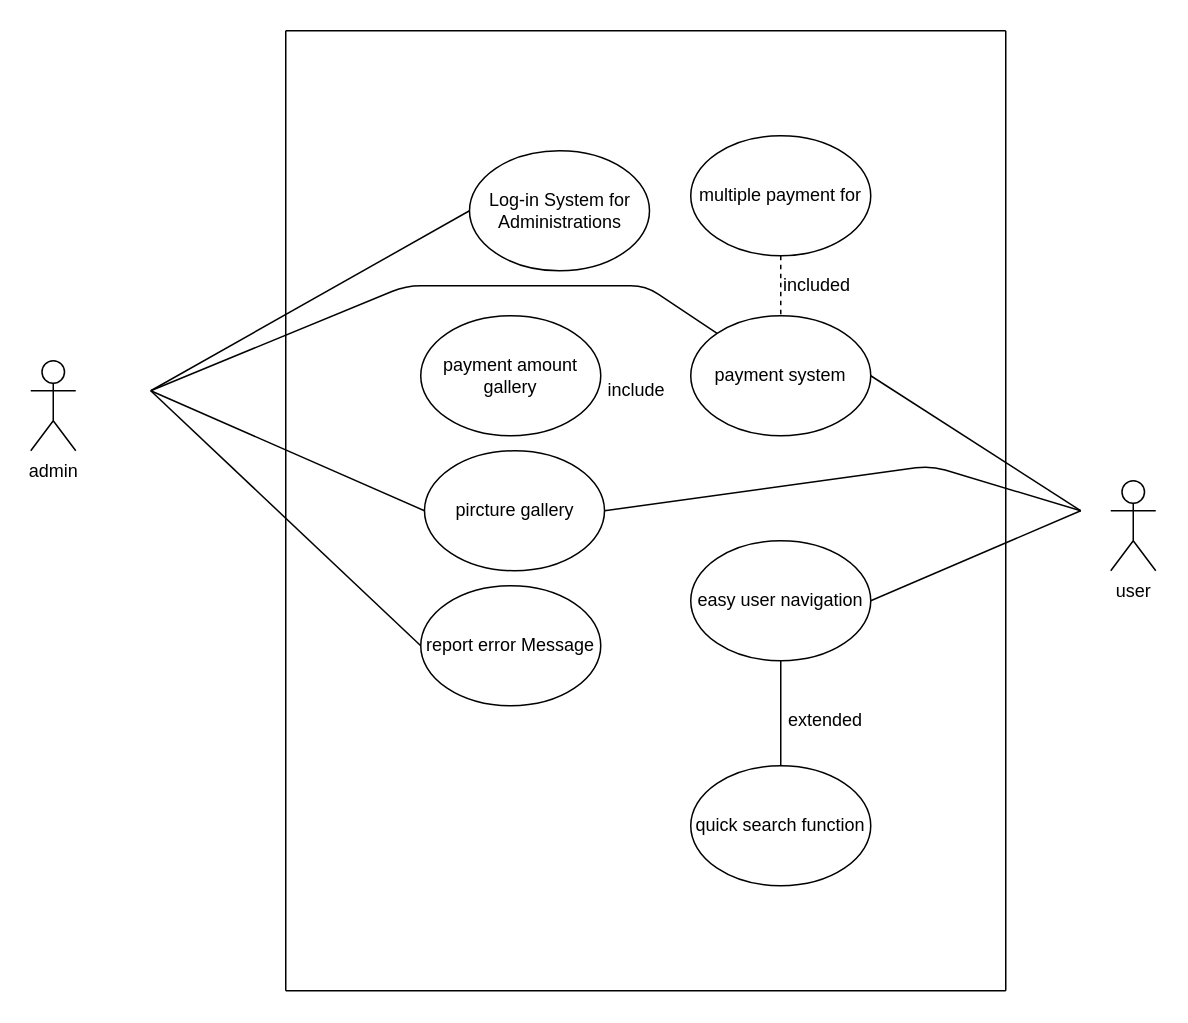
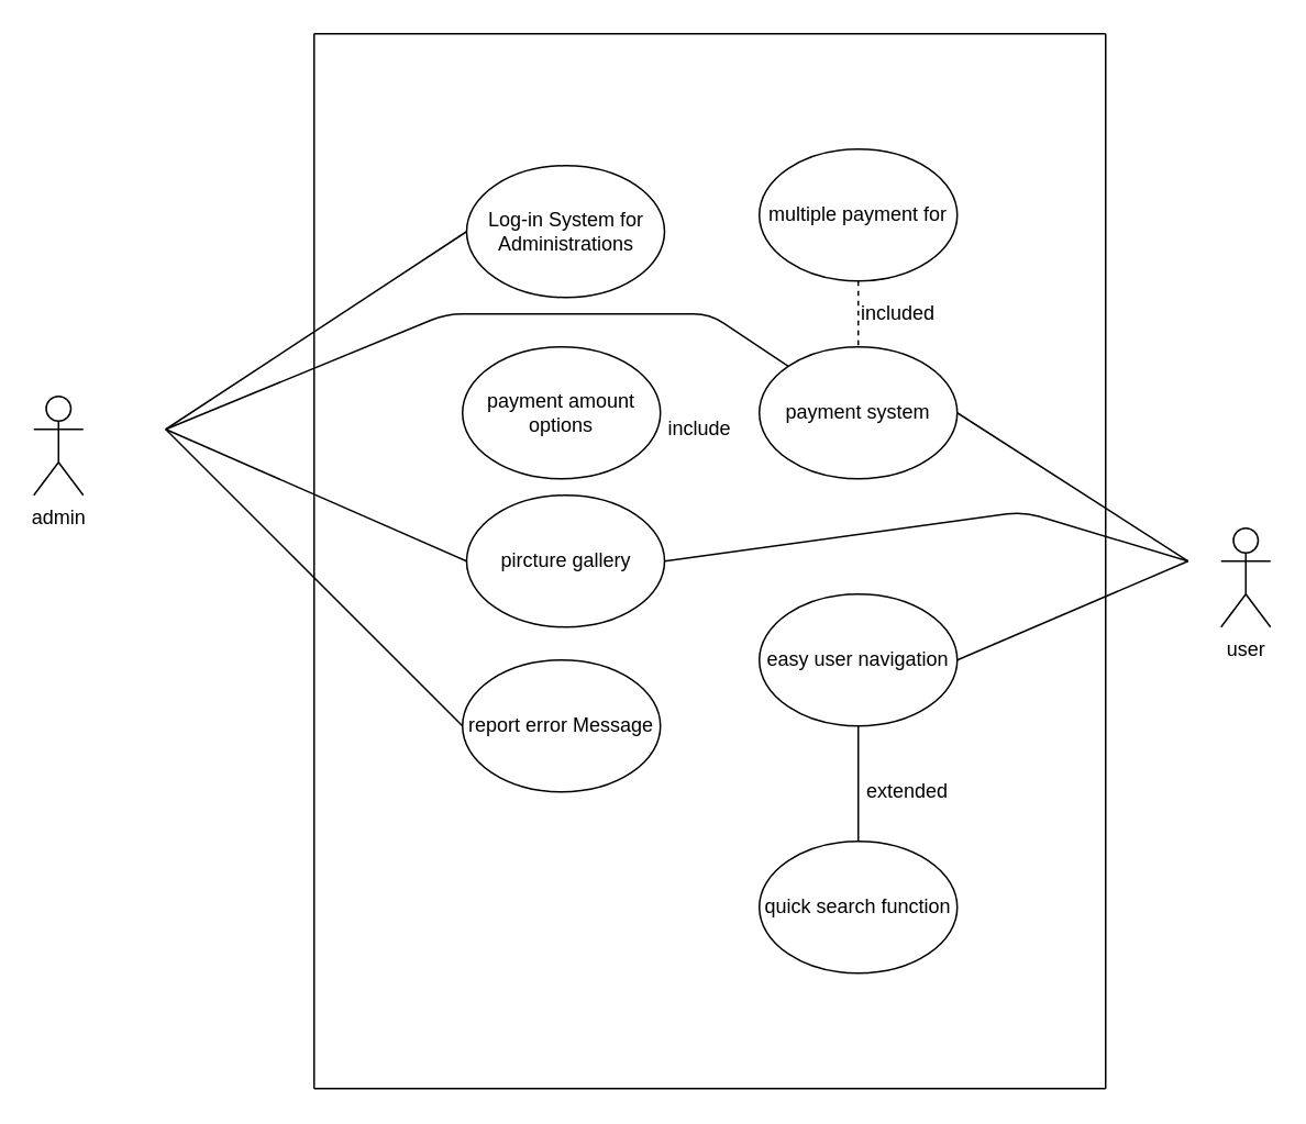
  <mxCell id="0" />
  <mxCell id="1" parent="0" />
  <mxCell id="2" value="user" style="shape=umlActor;verticalLabelPosition=bottom;labelBackgroundColor=#ffffff;verticalAlign=top;html=1;outlineConnect=0;" vertex="1" parent="1"><mxGeometry x="740" y="320" width="30" height="60" as="geometry" /></mxCell>
  <mxCell id="3" value="admin&lt;br&gt;" style="shape=umlActor;verticalLabelPosition=bottom;labelBackgroundColor=#ffffff;verticalAlign=top;html=1;outlineConnect=0;" vertex="1" parent="1"><mxGeometry x="20" y="240" width="30" height="60" as="geometry" /></mxCell>
- <mxCell id="4" value="Log-in System for Administrations&lt;br&gt;" style="ellipse;whiteSpace=wrap;html=1;" vertex="1" parent="1"><mxGeometry x="312.5" y="100" width="120" height="80" as="geometry" /></mxCell>
+ <mxCell id="4" value="Log-in System for Administrations&lt;br&gt;" style="ellipse;whiteSpace=wrap;html=1;" vertex="1" parent="1"><mxGeometry x="282.5" y="100" width="120" height="80" as="geometry" /></mxCell>
  <mxCell id="5" value="payment system" style="ellipse;whiteSpace=wrap;html=1;" vertex="1" parent="1"><mxGeometry x="460" y="210" width="120" height="80" as="geometry" /></mxCell>
- <mxCell id="6" value="payment amount gallery&lt;br&gt;" style="ellipse;whiteSpace=wrap;html=1;" vertex="1" parent="1"><mxGeometry x="280" y="210" width="120" height="80" as="geometry" /></mxCell>
+ <mxCell id="6" value="payment amount options&lt;br&gt;" style="ellipse;whiteSpace=wrap;html=1;" vertex="1" parent="1"><mxGeometry x="280" y="210" width="120" height="80" as="geometry" /></mxCell>
  <mxCell id="7" value="pircture gallery" style="ellipse;whiteSpace=wrap;html=1;" vertex="1" parent="1"><mxGeometry x="282.5" y="300" width="120" height="80" as="geometry" /></mxCell>
  <mxCell id="8" value="quick search function" style="ellipse;whiteSpace=wrap;html=1;" vertex="1" parent="1"><mxGeometry x="460" y="510" width="120" height="80" as="geometry" /></mxCell>
  <mxCell id="9" value="multiple payment for" style="ellipse;whiteSpace=wrap;html=1;" vertex="1" parent="1"><mxGeometry x="460" y="90" width="120" height="80" as="geometry" /></mxCell>
  <mxCell id="10" value="easy user navigation" style="ellipse;whiteSpace=wrap;html=1;" vertex="1" parent="1"><mxGeometry x="460" y="360" width="120" height="80" as="geometry" /></mxCell>
- <mxCell id="11" value="report error Message" style="ellipse;whiteSpace=wrap;html=1;" vertex="1" parent="1"><mxGeometry x="280" y="390" width="120" height="80" as="geometry" /></mxCell>
+ <mxCell id="11" value="report error Message" style="ellipse;whiteSpace=wrap;html=1;" vertex="1" parent="1"><mxGeometry x="280" y="400" width="120" height="80" as="geometry" /></mxCell>
  <mxCell id="12" value="" style="endArrow=none;html=1;exitX=1;exitY=0.5;exitDx=0;exitDy=0;" edge="1" parent="1" source="5"><mxGeometry width="50" height="50" relative="1" as="geometry"><mxPoint x="650" y="260" as="sourcePoint" /><mxPoint x="720" y="340" as="targetPoint" /></mxGeometry></mxCell>
  <mxCell id="13" value="" style="endArrow=none;dashed=1;html=1;" edge="1" parent="1" source="9"><mxGeometry width="50" height="50" relative="1" as="geometry"><mxPoint x="400" y="330" as="sourcePoint" /><mxPoint x="520" y="210" as="targetPoint" /></mxGeometry></mxCell>
  <mxCell id="14" value="included" style="text;html=1;resizable=0;points=[];autosize=1;align=left;verticalAlign=top;spacingTop=-4;" vertex="1" parent="1"><mxGeometry x="520" y="180" width="60" height="20" as="geometry" /></mxCell>
  <mxCell id="15" value="" style="endArrow=none;html=1;exitX=1;exitY=0.5;exitDx=0;exitDy=0;" edge="1" parent="1" source="10"><mxGeometry width="50" height="50" relative="1" as="geometry"><mxPoint x="600" y="510" as="sourcePoint" /><mxPoint x="720" y="340" as="targetPoint" /></mxGeometry></mxCell>
  <mxCell id="16" value="include" style="text;html=1;resizable=0;points=[];autosize=1;align=left;verticalAlign=top;spacingTop=-4;" vertex="1" parent="1"><mxGeometry x="403" y="250" width="50" height="20" as="geometry" /></mxCell>
  <mxCell id="17" value="" style="endArrow=none;html=1;entryX=0;entryY=0.5;entryDx=0;entryDy=0;" edge="1" parent="1" target="11"><mxGeometry width="50" height="50" relative="1" as="geometry"><mxPoint x="100" y="260" as="sourcePoint" /><mxPoint x="200" y="450" as="targetPoint" /></mxGeometry></mxCell>
  <mxCell id="18" value="" style="endArrow=none;html=1;exitX=0;exitY=0.5;exitDx=0;exitDy=0;" edge="1" parent="1" source="4"><mxGeometry width="50" height="50" relative="1" as="geometry"><mxPoint x="140" y="530" as="sourcePoint" /><mxPoint x="100" y="260" as="targetPoint" /></mxGeometry></mxCell>
  <mxCell id="19" value="" style="endArrow=none;html=1;exitX=0;exitY=0.5;exitDx=0;exitDy=0;" edge="1" parent="1" source="7"><mxGeometry width="50" height="50" relative="1" as="geometry"><mxPoint x="100" y="540" as="sourcePoint" /><mxPoint x="100" y="260" as="targetPoint" /></mxGeometry></mxCell>
  <mxCell id="20" value="" style="endArrow=none;html=1;exitX=1;exitY=0.5;exitDx=0;exitDy=0;" edge="1" parent="1" source="7"><mxGeometry width="50" height="50" relative="1" as="geometry"><mxPoint x="410" y="670" as="sourcePoint" /><mxPoint x="720" y="340" as="targetPoint" /><Array as="points"><mxPoint x="620" y="310" /></Array></mxGeometry></mxCell>
  <mxCell id="21" value="" style="endArrow=none;html=1;" edge="1" parent="1"><mxGeometry width="50" height="50" relative="1" as="geometry"><mxPoint x="190" y="660" as="sourcePoint" /><mxPoint x="190" y="20" as="targetPoint" /></mxGeometry></mxCell>
  <mxCell id="22" value="" style="endArrow=none;html=1;" edge="1" parent="1"><mxGeometry width="50" height="50" relative="1" as="geometry"><mxPoint x="670" y="660" as="sourcePoint" /><mxPoint x="190" y="660" as="targetPoint" /></mxGeometry></mxCell>
  <mxCell id="23" value="" style="endArrow=none;html=1;" edge="1" parent="1"><mxGeometry width="50" height="50" relative="1" as="geometry"><mxPoint x="190" y="20" as="sourcePoint" /><mxPoint x="670" y="20" as="targetPoint" /></mxGeometry></mxCell>
  <mxCell id="24" value="" style="endArrow=none;html=1;" edge="1" parent="1"><mxGeometry width="50" height="50" relative="1" as="geometry"><mxPoint x="670" y="660" as="sourcePoint" /><mxPoint x="670" y="20" as="targetPoint" /></mxGeometry></mxCell>
  <mxCell id="25" value="" style="endArrow=none;dashed=0;html=1;entryX=0.5;entryY=1;entryDx=0;entryDy=0;exitX=0.5;exitY=0;exitDx=0;exitDy=0;" edge="1" parent="1" source="8" target="10"><mxGeometry width="50" height="50" relative="1" as="geometry"><mxPoint x="380" y="590" as="sourcePoint" /><mxPoint x="430" y="540" as="targetPoint" /></mxGeometry></mxCell>
  <mxCell id="26" value="extended" style="text;html=1;strokeColor=none;fillColor=none;align=center;verticalAlign=middle;whiteSpace=wrap;rounded=0;" vertex="1" parent="1"><mxGeometry x="530" y="470" width="40" height="20" as="geometry" /></mxCell>
  <mxCell id="27" value="" style="endArrow=none;html=1;entryX=0;entryY=0;entryDx=0;entryDy=0;" edge="1" parent="1" target="5"><mxGeometry width="50" height="50" relative="1" as="geometry"><mxPoint x="100" y="260" as="sourcePoint" /><mxPoint x="90" y="460" as="targetPoint" /><Array as="points"><mxPoint x="270" y="190" /><mxPoint x="430" y="190" /></Array></mxGeometry></mxCell>
